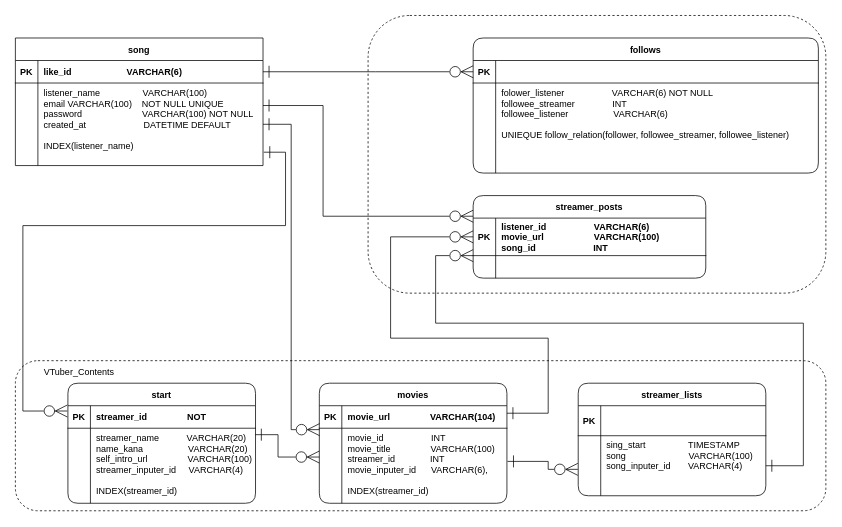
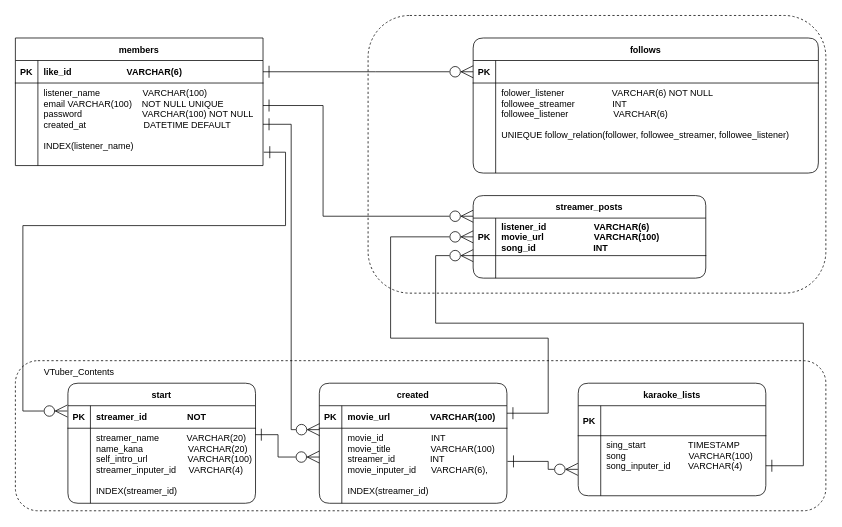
  <mxCell id="0" />
  <mxCell id="1" parent="0" />
  <mxCell id="2" value="" style="rounded=1;whiteSpace=wrap;html=1;dashed=1;" vertex="1" parent="1"><mxGeometry x="490" y="20" width="610" height="370" as="geometry" /></mxCell>
  <mxCell id="3" value="" style="rounded=1;whiteSpace=wrap;html=1;dashed=1;" vertex="1" parent="1"><mxGeometry x="20" y="480" width="1080" height="200" as="geometry" /></mxCell>
  <mxCell id="4" value="start" style="shape=table;startSize=30;container=1;collapsible=1;childLayout=tableLayout;fixedRows=1;rowLines=0;fontStyle=1;align=center;resizeLast=1;rounded=1;" vertex="1" parent="1"><mxGeometry x="90" y="510" width="250" height="160" as="geometry" /></mxCell>
  <mxCell id="5" value="" style="shape=partialRectangle;collapsible=0;dropTarget=0;pointerEvents=0;fillColor=none;points=[[0,0.5],[1,0.5]];portConstraint=eastwest;top=0;left=0;right=0;bottom=1;" vertex="1" parent="4"><mxGeometry y="30" width="250" height="30" as="geometry" /></mxCell>
  <mxCell id="6" value="PK" style="shape=partialRectangle;overflow=hidden;connectable=0;fillColor=none;top=0;left=0;bottom=0;right=0;fontStyle=1;" vertex="1" parent="5"><mxGeometry width="30" height="30" as="geometry"><mxRectangle width="30" height="30" as="alternateBounds" /></mxGeometry></mxCell>
  <mxCell id="7" value="streamer_id                NOT" style="shape=partialRectangle;overflow=hidden;connectable=0;fillColor=none;top=0;left=0;bottom=0;right=0;align=left;spacingLeft=6;fontStyle=1;" vertex="1" parent="5"><mxGeometry x="30" width="220" height="30" as="geometry"><mxRectangle width="220" height="30" as="alternateBounds" /></mxGeometry></mxCell>
  <mxCell id="8" value="" style="shape=partialRectangle;collapsible=0;dropTarget=0;pointerEvents=0;fillColor=none;points=[[0,0.5],[1,0.5]];portConstraint=eastwest;top=0;left=0;right=0;bottom=0;" vertex="1" parent="4"><mxGeometry y="60" width="250" height="100" as="geometry" /></mxCell>
  <mxCell id="9" value="" style="shape=partialRectangle;overflow=hidden;connectable=0;fillColor=none;top=0;left=0;bottom=0;right=0;" vertex="1" parent="8"><mxGeometry width="30" height="100" as="geometry"><mxRectangle width="30" height="100" as="alternateBounds" /></mxGeometry></mxCell>
  <mxCell id="10" value="streamer_name           VARCHAR(20)&#10;name_kana                  VARCHAR(20)&#10;self_intro_url                VARCHAR(100)&#10;streamer_inputer_id     VARCHAR(4)&#10;&#10;INDEX(streamer_id)" style="shape=partialRectangle;overflow=hidden;connectable=0;fillColor=none;top=0;left=0;bottom=0;right=0;align=left;spacingLeft=6;verticalAlign=top;" vertex="1" parent="8"><mxGeometry x="30" width="220" height="100" as="geometry"><mxRectangle width="220" height="100" as="alternateBounds" /></mxGeometry></mxCell>
- <mxCell id="11" value="streamer_lists" style="shape=table;startSize=30;container=1;collapsible=1;childLayout=tableLayout;fixedRows=1;rowLines=0;fontStyle=1;align=center;resizeLast=1;rounded=1;" vertex="1" parent="1"><mxGeometry x="770" y="510" width="250" height="150" as="geometry" /></mxCell>
+ <mxCell id="11" value="karaoke_lists" style="shape=table;startSize=30;container=1;collapsible=1;childLayout=tableLayout;fixedRows=1;rowLines=0;fontStyle=1;align=center;resizeLast=1;rounded=1;" vertex="1" parent="1"><mxGeometry x="770" y="510" width="250" height="150" as="geometry" /></mxCell>
  <mxCell id="12" value="" style="shape=partialRectangle;collapsible=0;dropTarget=0;pointerEvents=0;fillColor=none;points=[[0,0.5],[1,0.5]];portConstraint=eastwest;top=0;left=0;right=0;bottom=1;" vertex="1" parent="11"><mxGeometry y="30" width="250" height="40" as="geometry" /></mxCell>
  <mxCell id="13" value="PK" style="shape=partialRectangle;overflow=hidden;connectable=0;fillColor=none;top=0;left=0;bottom=0;right=0;fontStyle=1;" vertex="1" parent="12"><mxGeometry width="30" height="40" as="geometry"><mxRectangle width="30" height="40" as="alternateBounds" /></mxGeometry></mxCell>
  <mxCell id="14" value="" style="shape=partialRectangle;collapsible=0;dropTarget=0;pointerEvents=0;fillColor=none;points=[[0,0.5],[1,0.5]];portConstraint=eastwest;top=0;left=0;right=0;bottom=0;" vertex="1" parent="11"><mxGeometry y="70" width="250" height="80" as="geometry" /></mxCell>
  <mxCell id="15" value="" style="shape=partialRectangle;overflow=hidden;connectable=0;fillColor=none;top=0;left=0;bottom=0;right=0;" vertex="1" parent="14"><mxGeometry width="30" height="80" as="geometry"><mxRectangle width="30" height="80" as="alternateBounds" /></mxGeometry></mxCell>
  <mxCell id="16" value="sing_start                 TIMESTAMP&#10;song                         VARCHAR(100)&#10;song_inputer_id       VARCHAR(4)&#10;&#10;" style="shape=partialRectangle;overflow=hidden;connectable=0;fillColor=none;top=0;left=0;bottom=0;right=0;align=left;spacingLeft=6;" vertex="1" parent="14"><mxGeometry x="30" width="220" height="80" as="geometry"><mxRectangle width="220" height="80" as="alternateBounds" /></mxGeometry></mxCell>
- <mxCell id="17" value="movies" style="shape=table;startSize=30;container=1;collapsible=1;childLayout=tableLayout;fixedRows=1;rowLines=0;fontStyle=1;align=center;resizeLast=1;rounded=1;" vertex="1" parent="1"><mxGeometry x="425" y="510" width="250" height="160" as="geometry" /></mxCell>
+ <mxCell id="17" value="created" style="shape=table;startSize=30;container=1;collapsible=1;childLayout=tableLayout;fixedRows=1;rowLines=0;fontStyle=1;align=center;resizeLast=1;rounded=1;" vertex="1" parent="1"><mxGeometry x="425" y="510" width="250" height="160" as="geometry" /></mxCell>
  <mxCell id="18" value="" style="shape=partialRectangle;collapsible=0;dropTarget=0;pointerEvents=0;fillColor=none;points=[[0,0.5],[1,0.5]];portConstraint=eastwest;top=0;left=0;right=0;bottom=1;" vertex="1" parent="17"><mxGeometry y="30" width="250" height="30" as="geometry" /></mxCell>
  <mxCell id="19" value="PK" style="shape=partialRectangle;overflow=hidden;connectable=0;fillColor=none;top=0;left=0;bottom=0;right=0;fontStyle=1;" vertex="1" parent="18"><mxGeometry width="30" height="30" as="geometry"><mxRectangle width="30" height="30" as="alternateBounds" /></mxGeometry></mxCell>
- <mxCell id="20" value="movie_url                VARCHAR(104)" style="shape=partialRectangle;overflow=hidden;connectable=0;fillColor=none;top=0;left=0;bottom=0;right=0;align=left;spacingLeft=6;fontStyle=1;" vertex="1" parent="18"><mxGeometry x="30" width="220" height="30" as="geometry"><mxRectangle width="220" height="30" as="alternateBounds" /></mxGeometry></mxCell>
+ <mxCell id="20" value="movie_url                VARCHAR(100)" style="shape=partialRectangle;overflow=hidden;connectable=0;fillColor=none;top=0;left=0;bottom=0;right=0;align=left;spacingLeft=6;fontStyle=1;" vertex="1" parent="18"><mxGeometry x="30" width="220" height="30" as="geometry"><mxRectangle width="220" height="30" as="alternateBounds" /></mxGeometry></mxCell>
  <mxCell id="21" value="" style="shape=partialRectangle;collapsible=0;dropTarget=0;pointerEvents=0;fillColor=none;points=[[0,0.5],[1,0.5]];portConstraint=eastwest;top=0;left=0;right=0;bottom=0;" vertex="1" parent="17"><mxGeometry y="60" width="250" height="100" as="geometry" /></mxCell>
  <mxCell id="22" value="" style="shape=partialRectangle;overflow=hidden;connectable=0;fillColor=none;top=0;left=0;bottom=0;right=0;" vertex="1" parent="21"><mxGeometry width="30" height="100" as="geometry"><mxRectangle width="30" height="100" as="alternateBounds" /></mxGeometry></mxCell>
  <mxCell id="23" value="movie_id                   INT&#10;movie_title                VARCHAR(100)&#10;streamer_id              INT&#10;movie_inputer_id      VARCHAR(6),&#10;&#10;INDEX(streamer_id)" style="shape=partialRectangle;overflow=hidden;connectable=0;fillColor=none;top=0;left=0;bottom=0;right=0;align=left;spacingLeft=6;verticalAlign=top;" vertex="1" parent="21"><mxGeometry x="30" width="220" height="100" as="geometry"><mxRectangle width="220" height="100" as="alternateBounds" /></mxGeometry></mxCell>
  <mxCell id="24" value="follows" style="shape=table;startSize=30;container=1;collapsible=1;childLayout=tableLayout;fixedRows=1;rowLines=0;fontStyle=1;align=center;resizeLast=1;rounded=1;" vertex="1" parent="1"><mxGeometry x="630" y="50" width="460" height="180" as="geometry" /></mxCell>
  <mxCell id="25" value="" style="shape=partialRectangle;collapsible=0;dropTarget=0;pointerEvents=0;fillColor=none;points=[[0,0.5],[1,0.5]];portConstraint=eastwest;top=0;left=0;right=0;bottom=1;" vertex="1" parent="24"><mxGeometry y="30" width="460" height="30" as="geometry" /></mxCell>
  <mxCell id="26" value="PK" style="shape=partialRectangle;overflow=hidden;connectable=0;fillColor=none;top=0;left=0;bottom=0;right=0;fontStyle=1;" vertex="1" parent="25"><mxGeometry width="30" height="30" as="geometry"><mxRectangle width="30" height="30" as="alternateBounds" /></mxGeometry></mxCell>
  <mxCell id="27" value="" style="shape=partialRectangle;collapsible=0;dropTarget=0;pointerEvents=0;fillColor=none;points=[[0,0.5],[1,0.5]];portConstraint=eastwest;top=0;left=0;right=0;bottom=0;" vertex="1" parent="24"><mxGeometry y="60" width="460" height="120" as="geometry" /></mxCell>
  <mxCell id="28" value="" style="shape=partialRectangle;overflow=hidden;connectable=0;fillColor=none;top=0;left=0;bottom=0;right=0;" vertex="1" parent="27"><mxGeometry width="30" height="120" as="geometry"><mxRectangle width="30" height="120" as="alternateBounds" /></mxGeometry></mxCell>
  <mxCell id="29" value="folower_listener                   VARCHAR(6) NOT NULL&#10;followee_streamer               INT&#10;followee_listener                  VARCHAR(6)&#10;&#10;UNIEQUE follow_relation(follower, followee_streamer, followee_listener)" style="shape=partialRectangle;overflow=hidden;connectable=0;fillColor=none;top=0;left=0;bottom=0;right=0;align=left;spacingLeft=6;verticalAlign=top;" vertex="1" parent="27"><mxGeometry x="30" width="430" height="120" as="geometry"><mxRectangle width="430" height="120" as="alternateBounds" /></mxGeometry></mxCell>
- <mxCell id="30" value="song" style="shape=table;startSize=30;container=1;collapsible=1;childLayout=tableLayout;fixedRows=1;rowLines=0;fontStyle=1;align=center;resizeLast=1;" vertex="1" parent="1"><mxGeometry x="20" y="50" width="330.0" height="170" as="geometry" /></mxCell>
+ <mxCell id="30" value="members" style="shape=table;startSize=30;container=1;collapsible=1;childLayout=tableLayout;fixedRows=1;rowLines=0;fontStyle=1;align=center;resizeLast=1;" vertex="1" parent="1"><mxGeometry x="20" y="50" width="330.0" height="170" as="geometry" /></mxCell>
  <mxCell id="31" value="" style="shape=partialRectangle;collapsible=0;dropTarget=0;pointerEvents=0;fillColor=none;points=[[0,0.5],[1,0.5]];portConstraint=eastwest;top=0;left=0;right=0;bottom=1;" vertex="1" parent="30"><mxGeometry y="30" width="330.0" height="30" as="geometry" /></mxCell>
  <mxCell id="32" value="PK" style="shape=partialRectangle;overflow=hidden;connectable=0;fillColor=none;top=0;left=0;bottom=0;right=0;fontStyle=1;" vertex="1" parent="31"><mxGeometry width="30" height="30" as="geometry"><mxRectangle width="30" height="30" as="alternateBounds" /></mxGeometry></mxCell>
  <mxCell id="33" value="like_id                      VARCHAR(6) " style="shape=partialRectangle;overflow=hidden;connectable=0;fillColor=none;top=0;left=0;bottom=0;right=0;align=left;spacingLeft=6;fontStyle=1;" vertex="1" parent="31"><mxGeometry x="30" width="300.0" height="30" as="geometry"><mxRectangle width="300.0" height="30" as="alternateBounds" /></mxGeometry></mxCell>
  <mxCell id="34" value="" style="shape=partialRectangle;collapsible=0;dropTarget=0;pointerEvents=0;fillColor=none;points=[[0,0.5],[1,0.5]];portConstraint=eastwest;top=0;left=0;right=0;bottom=0;" vertex="1" parent="30"><mxGeometry y="60" width="330.0" height="110" as="geometry" /></mxCell>
  <mxCell id="35" value="" style="shape=partialRectangle;overflow=hidden;connectable=0;fillColor=none;top=0;left=0;bottom=0;right=0;" vertex="1" parent="34"><mxGeometry width="30" height="110" as="geometry"><mxRectangle width="30" height="110" as="alternateBounds" /></mxGeometry></mxCell>
  <mxCell id="36" value="listener_name                 VARCHAR(100)&#10;email VARCHAR(100)    NOT NULL UNIQUE&#10;password                        VARCHAR(100) NOT NULL&#10;created_at                       DATETIME DEFAULT&#10;&#10;INDEX(listener_name)" style="shape=partialRectangle;overflow=hidden;connectable=0;fillColor=none;top=0;left=0;bottom=0;right=0;align=left;spacingLeft=6;verticalAlign=top;" vertex="1" parent="34"><mxGeometry x="30" width="300.0" height="110" as="geometry"><mxRectangle width="300.0" height="110" as="alternateBounds" /></mxGeometry></mxCell>
  <mxCell id="37" value="" style="edgeStyle=orthogonalEdgeStyle;fontSize=12;html=1;endArrow=ERzeroToMany;startArrow=ERone;rounded=0;startFill=0;endFill=0;exitX=0.999;exitY=0.086;exitDx=0;exitDy=0;exitPerimeter=0;endSize=14;startSize=14;entryX=0;entryY=0.384;entryDx=0;entryDy=0;entryPerimeter=0;" edge="1" parent="1" source="8" target="21"><mxGeometry width="100" height="100" relative="1" as="geometry"><mxPoint x="270" y="-169" as="sourcePoint" /><mxPoint x="420" y="608" as="targetPoint" /><Array as="points"><mxPoint x="370" y="578" /><mxPoint x="370" y="608" /></Array></mxGeometry></mxCell>
  <mxCell id="38" value="" style="edgeStyle=orthogonalEdgeStyle;fontSize=12;html=1;endArrow=ERzeroToMany;startArrow=ERone;rounded=0;entryX=-0.002;entryY=0.56;entryDx=0;entryDy=0;entryPerimeter=0;startFill=0;endFill=0;exitX=1.003;exitY=0.442;exitDx=0;exitDy=0;exitPerimeter=0;endSize=14;startSize=14;" edge="1" parent="1" source="21" target="14"><mxGeometry width="100" height="100" relative="1" as="geometry"><mxPoint x="680" y="610" as="sourcePoint" /><mxPoint x="738" y="-205.44" as="targetPoint" /><Array as="points"><mxPoint x="730" y="614" /><mxPoint x="730" y="625" /></Array></mxGeometry></mxCell>
  <mxCell id="39" value="" style="edgeStyle=orthogonalEdgeStyle;fontSize=12;html=1;endArrow=ERzeroToMany;startArrow=ERone;rounded=0;startFill=0;endFill=0;exitX=1.003;exitY=0.838;exitDx=0;exitDy=0;exitPerimeter=0;endSize=14;startSize=14;entryX=-0.003;entryY=0.235;entryDx=0;entryDy=0;entryPerimeter=0;" edge="1" parent="1" source="34" target="5"><mxGeometry width="100" height="100" relative="1" as="geometry"><mxPoint x="-88" y="-154" as="sourcePoint" /><mxPoint x="70" y="550" as="targetPoint" /><Array as="points"><mxPoint x="380" y="202" /><mxPoint x="380" y="300" /><mxPoint x="30" y="300" /><mxPoint x="30" y="547" /></Array></mxGeometry></mxCell>
  <mxCell id="40" value="" style="edgeStyle=orthogonalEdgeStyle;fontSize=12;html=1;endArrow=ERzeroToMany;startArrow=ERone;rounded=0;entryX=0;entryY=0.25;entryDx=0;entryDy=0;startFill=0;endFill=0;endSize=14;startSize=14;" edge="1" parent="1" target="44"><mxGeometry width="100" height="100" relative="1" as="geometry"><mxPoint x="350" y="140" as="sourcePoint" /><mxPoint x="408" y="85" as="targetPoint" /><Array as="points"><mxPoint x="430" y="140" /><mxPoint x="430" y="288" /></Array></mxGeometry></mxCell>
  <mxCell id="41" value="" style="edgeStyle=orthogonalEdgeStyle;fontSize=12;html=1;endArrow=ERzeroToMany;startArrow=ERone;rounded=0;startFill=0;endFill=0;exitX=1;exitY=0.5;exitDx=0;exitDy=0;endSize=14;startSize=14;" edge="1" parent="1" source="14"><mxGeometry width="100" height="100" relative="1" as="geometry"><mxPoint x="780" y="-35" as="sourcePoint" /><mxPoint x="630" y="340" as="targetPoint" /><Array as="points"><mxPoint x="1070" y="620" /><mxPoint x="1070" y="430" /><mxPoint x="580" y="430" /><mxPoint x="580" y="340" /></Array></mxGeometry></mxCell>
  <mxCell id="42" value="" style="edgeStyle=orthogonalEdgeStyle;fontSize=12;html=1;endArrow=ERzeroToMany;startArrow=ERone;rounded=0;entryX=0;entryY=0.5;entryDx=0;entryDy=0;startFill=0;endFill=0;exitX=1;exitY=0.5;exitDx=0;exitDy=0;endSize=14;startSize=14;" edge="1" parent="1" source="31" target="25"><mxGeometry width="100" height="100" relative="1" as="geometry"><mxPoint x="350" y="50" as="sourcePoint" /><mxPoint x="313" y="458.91" as="targetPoint" /><Array as="points"><mxPoint x="500" y="95" /><mxPoint x="500" y="95" /></Array></mxGeometry></mxCell>
  <mxCell id="43" value="" style="edgeStyle=orthogonalEdgeStyle;fontSize=12;html=1;endArrow=ERzeroToMany;startArrow=ERone;rounded=0;startFill=0;endFill=0;entryX=0;entryY=0.5;entryDx=0;entryDy=0;endSize=14;startSize=14;" edge="1" parent="1" source="18" target="45"><mxGeometry width="100" height="100" relative="1" as="geometry"><mxPoint x="680" y="550" as="sourcePoint" /><mxPoint x="750" y="39" as="targetPoint" /><Array as="points"><mxPoint x="730" y="550" /><mxPoint x="730" y="450" /><mxPoint x="520" y="450" /><mxPoint x="520" y="315" /></Array></mxGeometry></mxCell>
  <mxCell id="44" value="streamer_posts" style="shape=table;startSize=30;container=1;collapsible=1;childLayout=tableLayout;fixedRows=1;rowLines=0;fontStyle=1;align=center;resizeLast=1;rounded=1;" vertex="1" parent="1"><mxGeometry x="630" y="260" width="310" height="110" as="geometry" /></mxCell>
  <mxCell id="45" value="" style="shape=partialRectangle;collapsible=0;dropTarget=0;pointerEvents=0;fillColor=none;points=[[0,0.5],[1,0.5]];portConstraint=eastwest;top=0;left=0;right=0;bottom=1;" vertex="1" parent="44"><mxGeometry y="30" width="310" height="50" as="geometry" /></mxCell>
  <mxCell id="46" value="PK" style="shape=partialRectangle;overflow=hidden;connectable=0;fillColor=none;top=0;left=0;bottom=0;right=0;fontStyle=1;" vertex="1" parent="45"><mxGeometry width="30" height="50" as="geometry"><mxRectangle width="30" height="50" as="alternateBounds" /></mxGeometry></mxCell>
  <mxCell id="47" value="listener_id                   VARCHAR(6)&#10;movie_url                    VARCHAR(100)&#10;song_id                       INT" style="shape=partialRectangle;overflow=hidden;connectable=0;fillColor=none;top=0;left=0;bottom=0;right=0;align=left;spacingLeft=6;fontStyle=1;" vertex="1" parent="45"><mxGeometry x="30" width="280" height="50" as="geometry"><mxRectangle width="280" height="50" as="alternateBounds" /></mxGeometry></mxCell>
  <mxCell id="48" value="" style="shape=partialRectangle;collapsible=0;dropTarget=0;pointerEvents=0;fillColor=none;points=[[0,0.5],[1,0.5]];portConstraint=eastwest;top=0;left=0;right=0;bottom=0;" vertex="1" parent="44"><mxGeometry y="80" width="310" height="30" as="geometry" /></mxCell>
  <mxCell id="49" value="" style="shape=partialRectangle;overflow=hidden;connectable=0;fillColor=none;top=0;left=0;bottom=0;right=0;" vertex="1" parent="48"><mxGeometry width="30" height="30" as="geometry"><mxRectangle width="30" height="30" as="alternateBounds" /></mxGeometry></mxCell>
  <mxCell id="50" value="" style="shape=partialRectangle;overflow=hidden;connectable=0;fillColor=none;top=0;left=0;bottom=0;right=0;align=left;spacingLeft=6;" vertex="1" parent="48"><mxGeometry x="30" width="280" height="30" as="geometry"><mxRectangle width="280" height="30" as="alternateBounds" /></mxGeometry></mxCell>
  <mxCell id="51" value="" style="edgeStyle=orthogonalEdgeStyle;fontSize=12;html=1;endArrow=ERzeroToMany;startArrow=ERone;rounded=0;entryX=0.001;entryY=0.019;entryDx=0;entryDy=0;entryPerimeter=0;startFill=0;endFill=0;endSize=14;startSize=14;exitX=1;exitY=0.5;exitDx=0;exitDy=0;" edge="1" parent="1" source="34" target="21"><mxGeometry width="100" height="100" relative="1" as="geometry"><mxPoint x="400" y="180" as="sourcePoint" /><mxPoint x="420.5" y="569.53" as="targetPoint" /></mxGeometry></mxCell>
  <mxCell id="52" value="VTuber_Contents" style="text;strokeColor=none;align=center;fillColor=none;html=1;verticalAlign=middle;whiteSpace=wrap;rounded=0;" vertex="1" parent="1"><mxGeometry x="60" y="480" width="90" height="30" as="geometry" /></mxCell>
